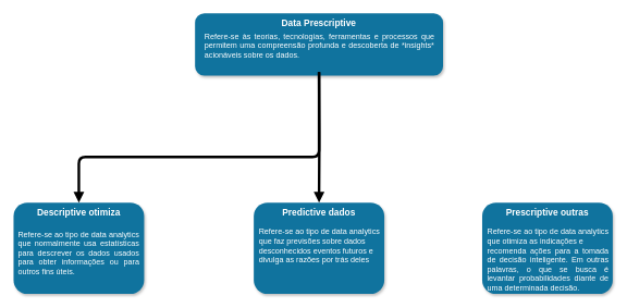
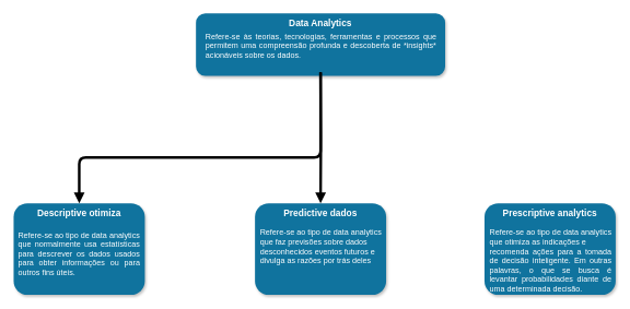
  <mxCell id="0" />
  <mxCell id="1" parent="0" />
  <mxCell id="2" value="Descriptive otimiza" style="rounded=1;fillColor=#10739E;strokeColor=none;shadow=1;gradientColor=none;fontStyle=1;fontColor=#FFFFFF;fontSize=14;verticalAlign=top;" parent="1" vertex="1"><mxGeometry x="20" y="310" width="200" height="140" as="geometry" /></mxCell>
  <mxCell id="3" value="Predictive dados" style="rounded=1;fillColor=#10739E;strokeColor=none;shadow=1;gradientColor=none;fontStyle=1;fontColor=#FFFFFF;fontSize=14;verticalAlign=top;" parent="1" vertex="1"><mxGeometry x="388" y="310" width="200" height="140" as="geometry" /></mxCell>
- <mxCell id="4" value="Prescriptive outras" style="rounded=1;fillColor=#10739E;strokeColor=none;shadow=1;gradientColor=none;fontStyle=1;fontColor=#FFFFFF;fontSize=14;verticalAlign=top;" parent="1" vertex="1"><mxGeometry x="738" y="310" width="200" height="140" as="geometry" /></mxCell>
+ <mxCell id="4" value="Prescriptive analytics" style="rounded=1;fillColor=#10739E;strokeColor=none;shadow=1;gradientColor=none;fontStyle=1;fontColor=#FFFFFF;fontSize=14;verticalAlign=top;" parent="1" vertex="1"><mxGeometry x="738" y="310" width="200" height="140" as="geometry" /></mxCell>
  <mxCell id="5" value="" style="group" vertex="1" connectable="0" parent="1"><mxGeometry x="298" y="20" width="380" height="95.5" as="geometry" /></mxCell>
- <mxCell id="6" value="Data Prescriptive" style="rounded=1;fillColor=#10739E;strokeColor=none;shadow=1;gradientColor=none;fontStyle=1;fontColor=#FFFFFF;fontSize=14;verticalAlign=top;" parent="5" vertex="1"><mxGeometry width="380" height="95.5" as="geometry" /></mxCell>
+ <mxCell id="6" value="Data Analytics" style="rounded=1;fillColor=#10739E;strokeColor=none;shadow=1;gradientColor=none;fontStyle=1;fontColor=#FFFFFF;fontSize=14;verticalAlign=top;" parent="5" vertex="1"><mxGeometry width="380" height="95.5" as="geometry" /></mxCell>
  <mxCell id="7" value="&lt;div align=&quot;justify&quot;&gt;&lt;font color=&quot;#FFFFFF&quot;&gt;&lt;br&gt;&lt;/font&gt;&lt;/div&gt;&lt;div align=&quot;justify&quot;&gt;&lt;font color=&quot;#FFFFFF&quot;&gt;&lt;br&gt;&lt;/font&gt;&lt;/div&gt;&lt;div align=&quot;justify&quot;&gt;&lt;font color=&quot;#FFFFFF&quot;&gt;Refere-se às teorias, tecnologias, ferramentas e processos que permitem uma compreensão profunda e descoberta de *insights* acionáveis sobre os dados.&lt;/font&gt;&lt;/div&gt;" style="text;html=1;strokeColor=none;fillColor=none;spacing=5;spacingTop=-20;whiteSpace=wrap;overflow=hidden;rounded=0;" vertex="1" parent="5"><mxGeometry x="10" y="10" width="360" height="80" as="geometry" /></mxCell>
  <mxCell id="8" style="edgeStyle=orthogonalEdgeStyle;rounded=1;orthogonalLoop=1;jettySize=auto;html=1;entryX=0.5;entryY=0;entryDx=0;entryDy=0;fontColor=#FFFFFF;exitX=0.5;exitY=1;exitDx=0;exitDy=0;endArrow=block;endFill=1;strokeWidth=4;" edge="1" parent="1" source="7" target="2"><mxGeometry relative="1" as="geometry"><Array as="points"><mxPoint x="488" y="240" /><mxPoint x="120" y="240" /></Array></mxGeometry></mxCell>
  <mxCell id="9" style="edgeStyle=orthogonalEdgeStyle;rounded=1;orthogonalLoop=1;jettySize=auto;html=1;entryX=0.5;entryY=0;entryDx=0;entryDy=0;fontColor=#FFFFFF;strokeWidth=4;endArrow=block;endFill=1;" edge="1" parent="1" target="3"><mxGeometry relative="1" as="geometry"><mxPoint x="488" y="110" as="sourcePoint" /></mxGeometry></mxCell>
  <mxCell id="10" value="&lt;div align=&quot;justify&quot;&gt;Refere-se ao tipo de data analytics que normalmente usa estatísticas para descrever os dados usados para obter informações ou para outros fins úteis.&lt;/div&gt;" style="text;whiteSpace=wrap;html=1;fontColor=#FFFFFF;" vertex="1" parent="1"><mxGeometry x="25" y="345" width="188" height="90" as="geometry" /></mxCell>
  <mxCell id="11" value="Refere-se ao tipo de data analytics que faz previsões sobre dados desconhecidos eventos futuros e divulga as razões por trás deles&lt;br&gt;" style="text;whiteSpace=wrap;html=1;fontColor=#FFFFFF;" vertex="1" parent="1"><mxGeometry x="394" y="341" width="188" height="90" as="geometry" /></mxCell>
  <mxCell id="12" value="&lt;div align=&quot;justify&quot;&gt;Refere-se ao tipo de data analytics que otimiza as indicações e&lt;br&gt;recomenda ações para a tomada de decisão inteligente. Em outras palavras, o que se busca é levantar probabilidades diante de uma determinada decisão.&lt;/div&gt;" style="text;whiteSpace=wrap;html=1;fontColor=#FFFFFF;" vertex="1" parent="1"><mxGeometry x="744" y="341" width="188" height="90" as="geometry" /></mxCell>
